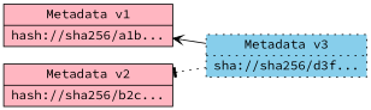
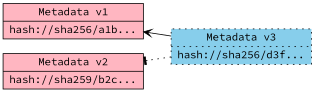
  digraph {
    fontname="Source Code Pro"
    rankdir=RL
    node [fillcolor=lightpink fontname="Source Code Pro" shape=record style=filled]
    edge [fontname="Source Code Pro"]
    n1 [label="Metadata v1 | <s1> hash://sha256/a1b..."]
-   n2 [label="Metadata v2 | <s2> hash://sha256/b2c..."]
-   n3 [fillcolor=skyblue label="Metadata v3 | <s3> sha://sha256/d3f..." style="dotted,filled"]
+   n2 [label="Metadata v2 | <s2> hash://sha259/b2c..."]
+   n3 [fillcolor=skyblue label="Metadata v3 | <s3> hash://sha256/d3f..." style="dotted,filled"]
    n3 -> n1 [arrowhead=vee]
    n3 -> n2 [arrowhead=tee style=dotted]
  }
